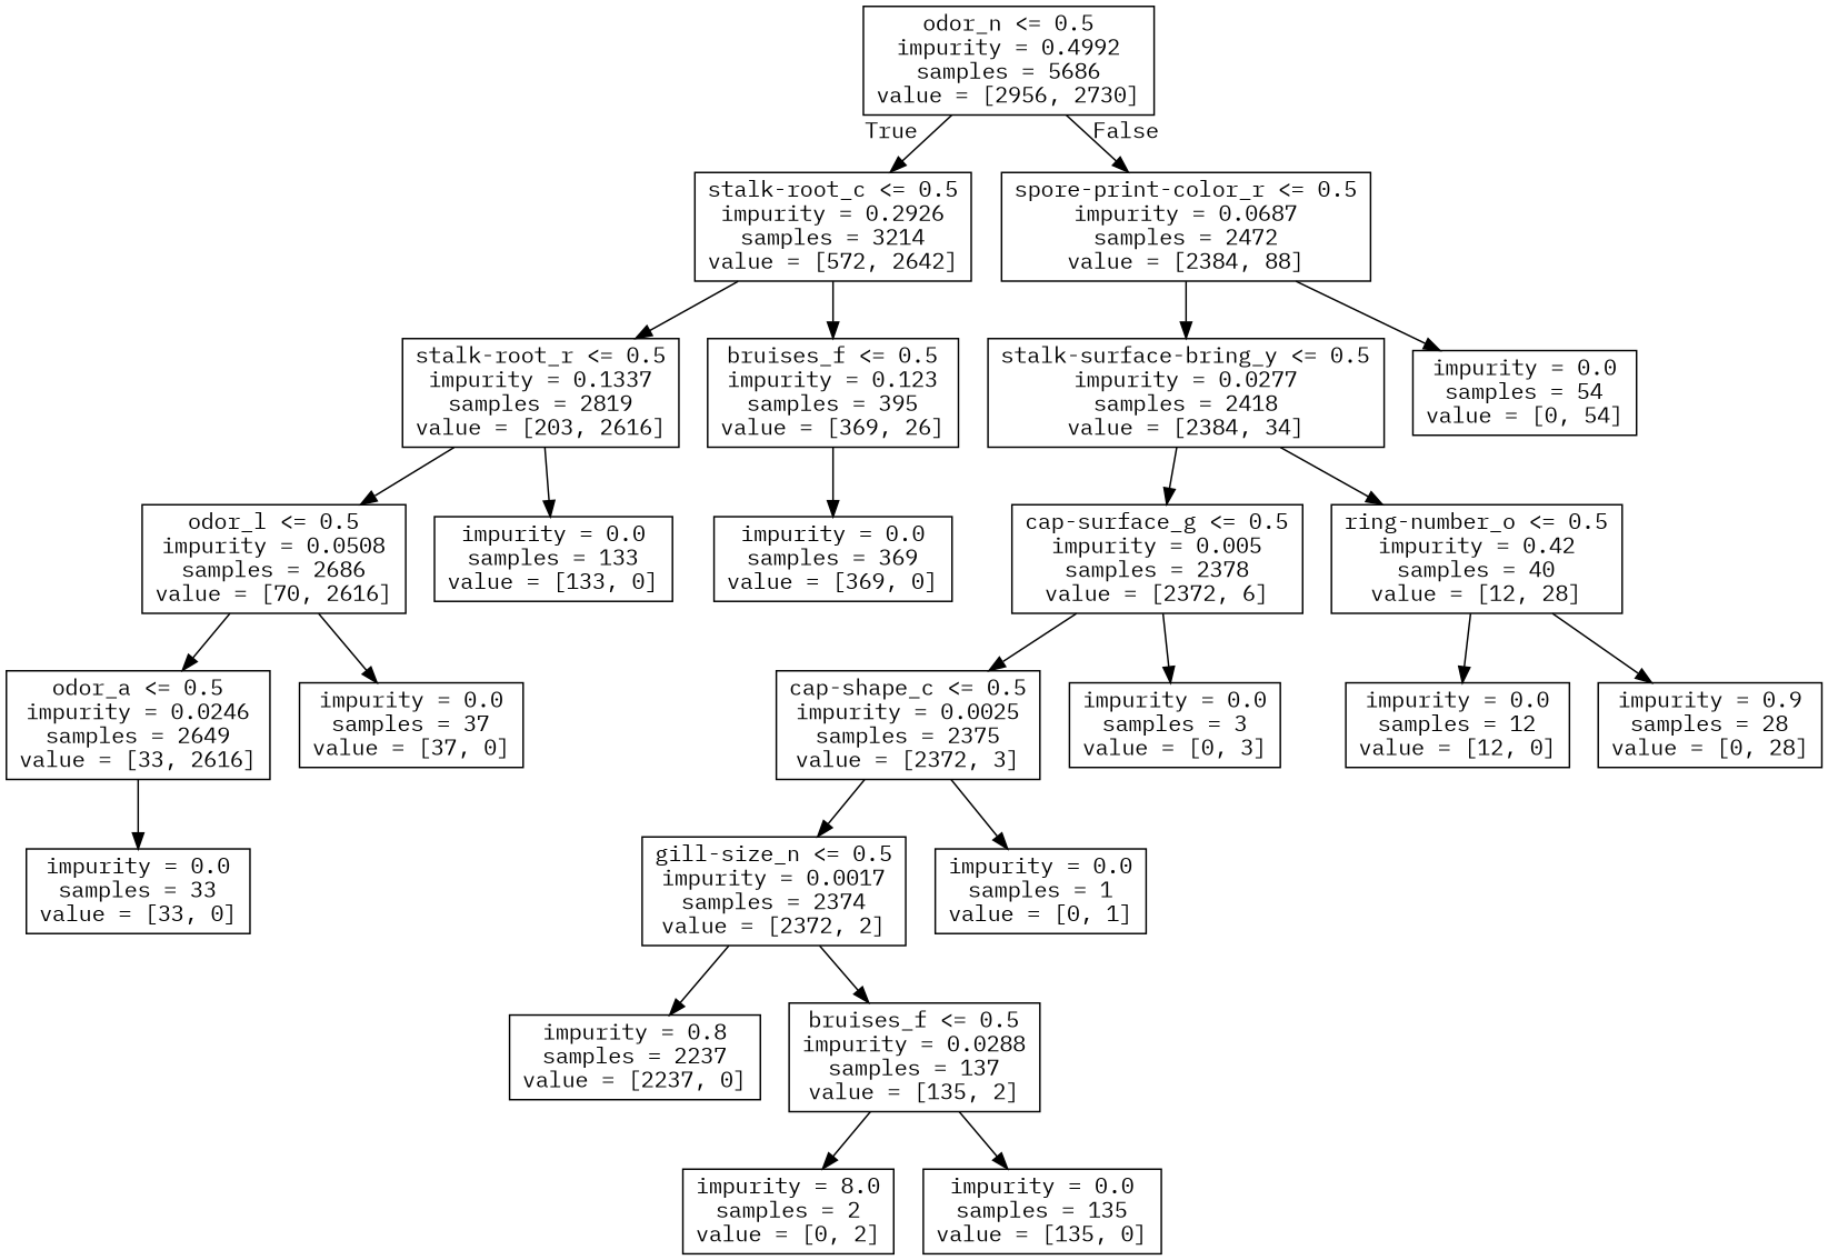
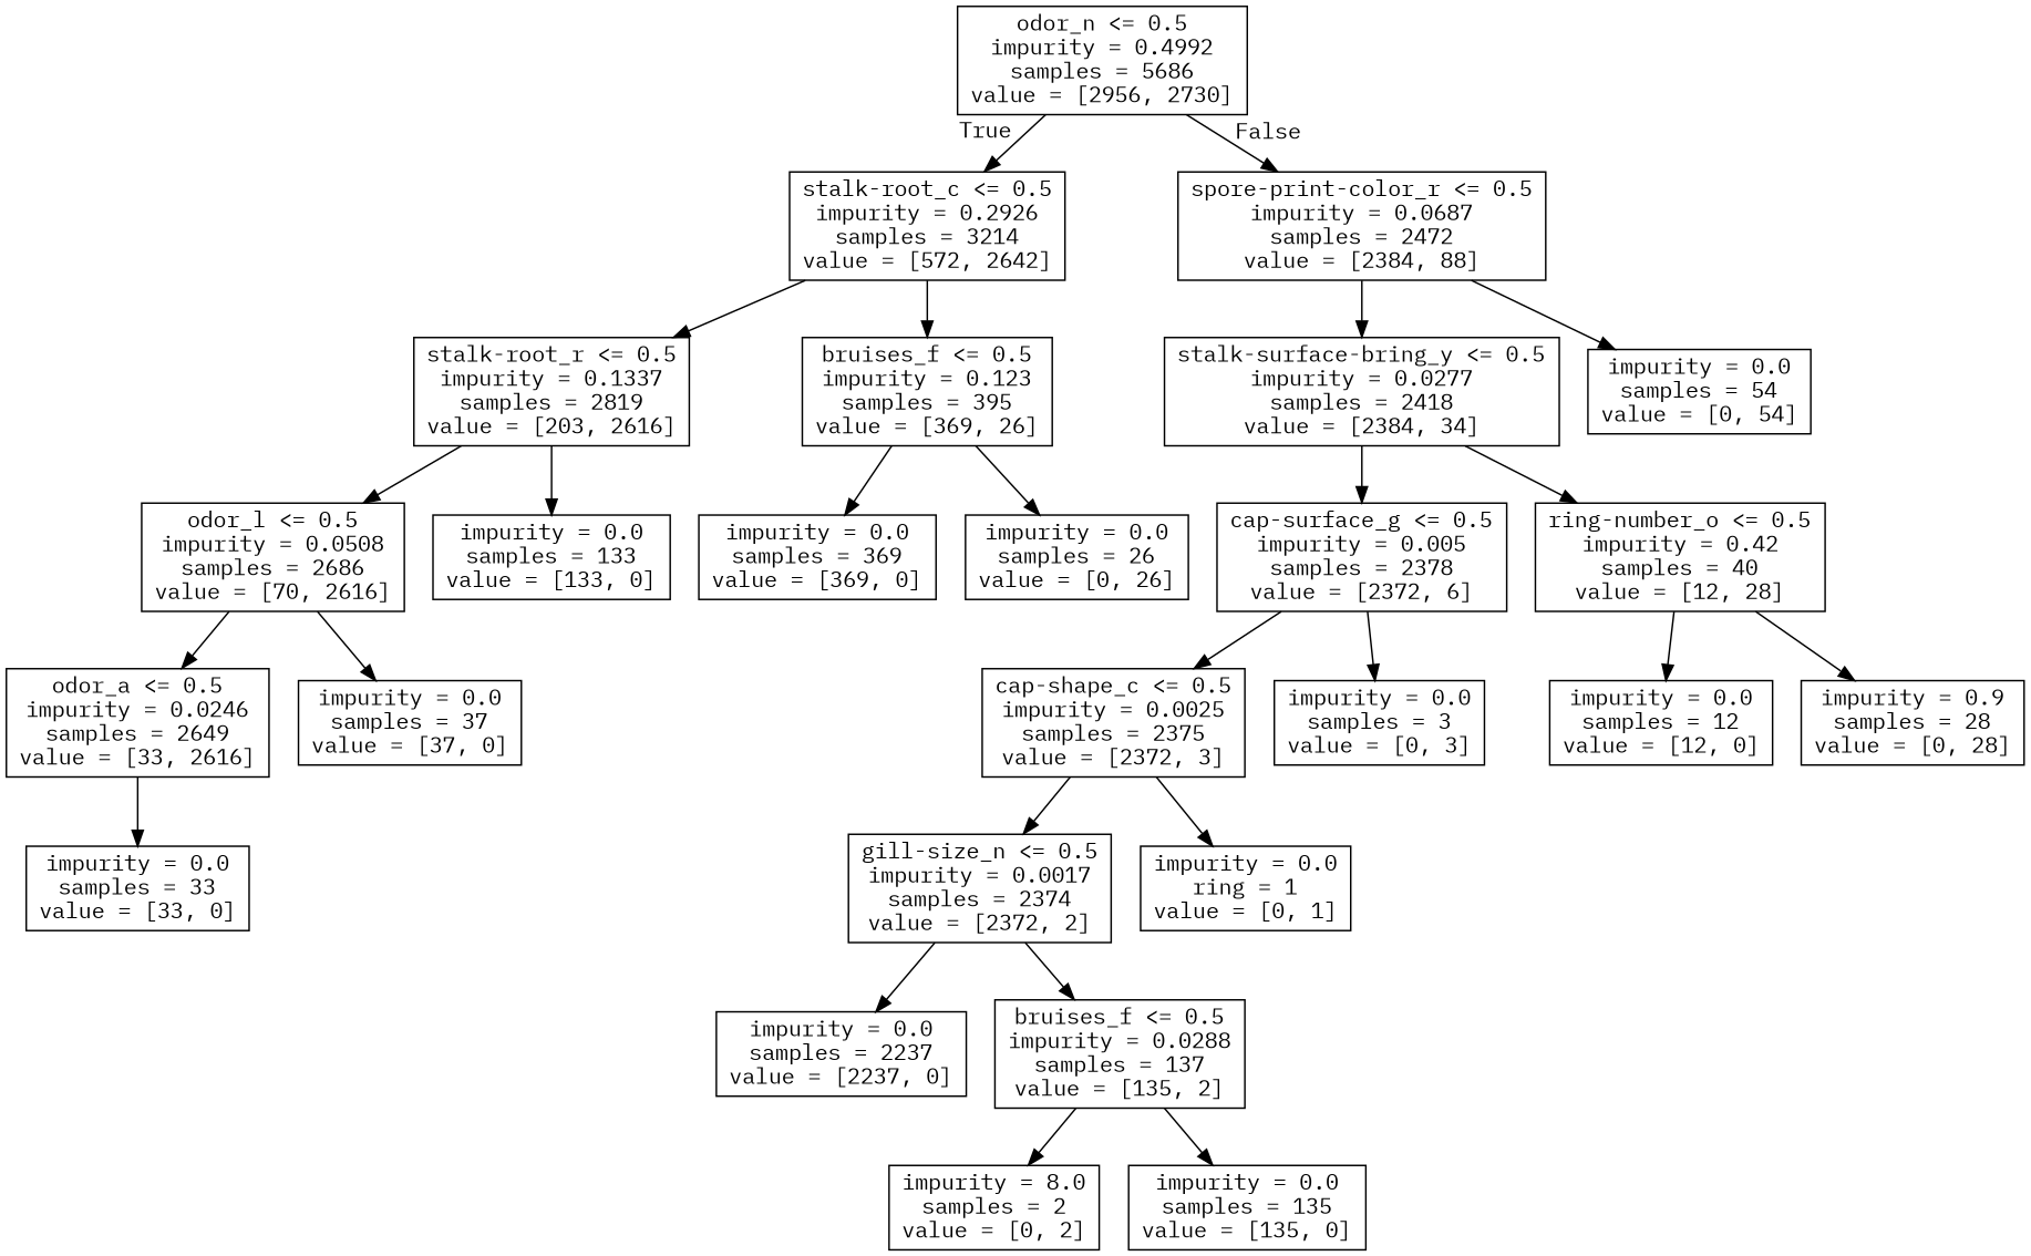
  digraph {
    fontname="IBM Plex Mono"
    node [fontname="IBM Plex Mono" shape=box]
    edge [fontname="IBM Plex Mono"]
    n1 [label="odor_n <= 0.5\nimpurity = 0.4992\nsamples = 5686\nvalue = [2956, 2730]"]
    n2 [label="stalk-root_c <= 0.5\nimpurity = 0.2926\nsamples = 3214\nvalue = [572, 2642]"]
    n3 [label="spore-print-color_r <= 0.5\nimpurity = 0.0687\nsamples = 2472\nvalue = [2384, 88]"]
    n4 [label="stalk-root_r <= 0.5\nimpurity = 0.1337\nsamples = 2819\nvalue = [203, 2616]"]
    n5 [label="bruises_f <= 0.5\nimpurity = 0.123\nsamples = 395\nvalue = [369, 26]"]
    n6 [label="stalk-surface-bring_y <= 0.5\nimpurity = 0.0277\nsamples = 2418\nvalue = [2384, 34]"]
    n7 [label="impurity = 0.0\nsamples = 54\nvalue = [0, 54]"]
    n8 [label="odor_l <= 0.5\nimpurity = 0.0508\nsamples = 2686\nvalue = [70, 2616]"]
    n9 [label="impurity = 0.0\nsamples = 133\nvalue = [133, 0]"]
    n10 [label="impurity = 0.0\nsamples = 369\nvalue = [369, 0]"]
+   n11 [label="impurity = 0.0\nsamples = 26\nvalue = [0, 26]"]
    n12 [label="odor_a <= 0.5\nimpurity = 0.0246\nsamples = 2649\nvalue = [33, 2616]"]
    n13 [label="impurity = 0.0\nsamples = 37\nvalue = [37, 0]"]
    n14 [label="impurity = 0.0\nsamples = 33\nvalue = [33, 0]"]
    n15 [label="cap-surface_g <= 0.5\nimpurity = 0.005\nsamples = 2378\nvalue = [2372, 6]"]
    n16 [label="ring-number_o <= 0.5\nimpurity = 0.42\nsamples = 40\nvalue = [12, 28]"]
    n17 [label="cap-shape_c <= 0.5\nimpurity = 0.0025\nsamples = 2375\nvalue = [2372, 3]"]
    n18 [label="impurity = 0.0\nsamples = 3\nvalue = [0, 3]"]
    n19 [label="impurity = 0.0\nsamples = 12\nvalue = [12, 0]"]
    n20 [label="impurity = 0.9\nsamples = 28\nvalue = [0, 28]"]
    n21 [label="gill-size_n <= 0.5\nimpurity = 0.0017\nsamples = 2374\nvalue = [2372, 2]"]
-   n22 [label="impurity = 0.0\nsamples = 1\nvalue = [0, 1]"]
-   n23 [label="impurity = 0.8\nsamples = 2237\nvalue = [2237, 0]"]
+   n22 [label="impurity = 0.0\nring = 1\nvalue = [0, 1]"]
+   n23 [label="impurity = 0.0\nsamples = 2237\nvalue = [2237, 0]"]
    n24 [label="bruises_f <= 0.5\nimpurity = 0.0288\nsamples = 137\nvalue = [135, 2]"]
    n25 [label="impurity = 8.0\nsamples = 2\nvalue = [0, 2]"]
    n26 [label="impurity = 0.0\nsamples = 135\nvalue = [135, 0]"]
    n1 -> n2 [headlabel=True labelangle=45 labeldistance=2.5]
    n1 -> n3 [headlabel=False labelangle=-45 labeldistance=2.5]
    n2 -> n4
    n2 -> n5
    n3 -> n6
    n3 -> n7
    n4 -> n8
    n4 -> n9
    n5 -> n10
+   n5 -> n11
    n6 -> n15
    n6 -> n16
    n8 -> n12
    n8 -> n13
    n12 -> n14
    n15 -> n17
    n15 -> n18
    n16 -> n19
    n16 -> n20
    n17 -> n21
    n17 -> n22
    n21 -> n23
    n21 -> n24
    n24 -> n25
    n24 -> n26
  }
